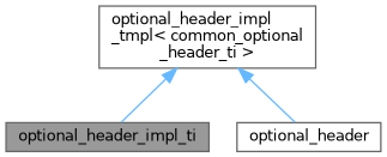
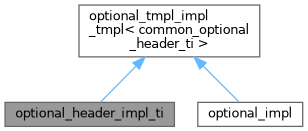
  digraph {
    node [color=gray40 fillcolor=white fontname=Helvetica fontsize=10 shape=box style=filled]
    edge [color=steelblue1 dir=back fontname=Helvetica fontsize=10 labelfontname=Helvetica labelfontsize=10 style=solid]
    n1 [fillcolor=grey60 fontcolor=black height=0.2 label=optional_header_impl_ti width=0.4]
-   n2 [height=0.2 label="optional_header_impl\l_tmpl\< common_optional\l_header_ti \>" width=0.4]
-   n3 [height=0.2 label=optional_header width=0.4]
+   n2 [height=0.2 label="optional_tmpl_impl\l_tmpl\< common_optional\l_header_ti \>" width=0.4]
+   n3 [height=0.2 label=optional_impl width=0.4]
    n2 -> n1
    n2 -> n3
  }
